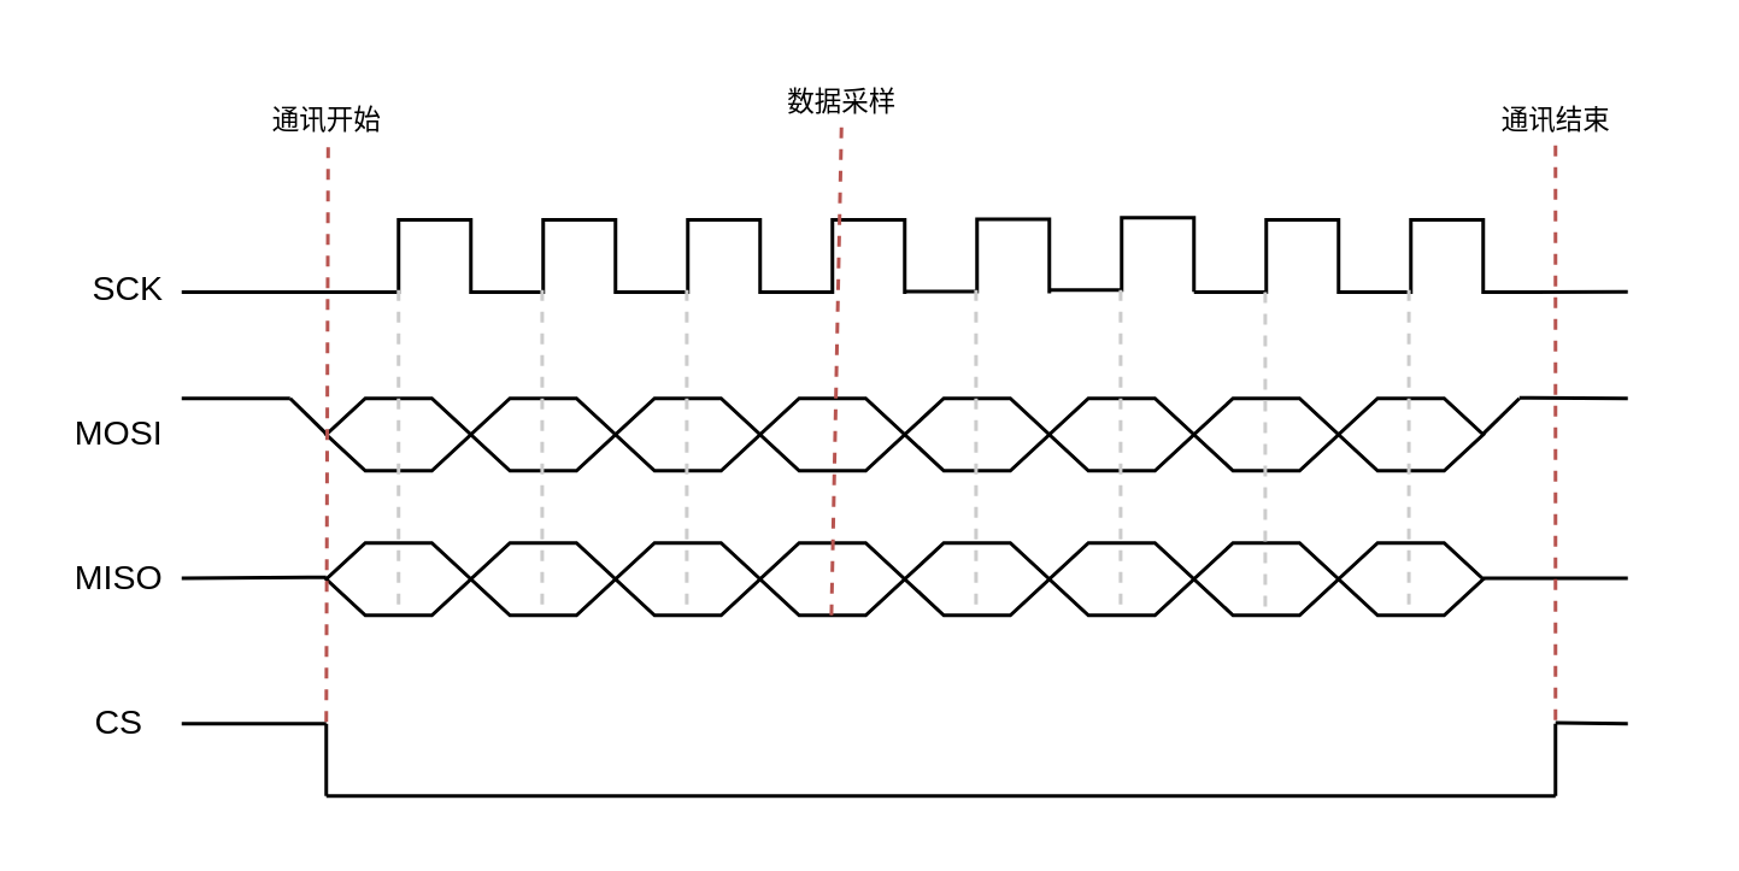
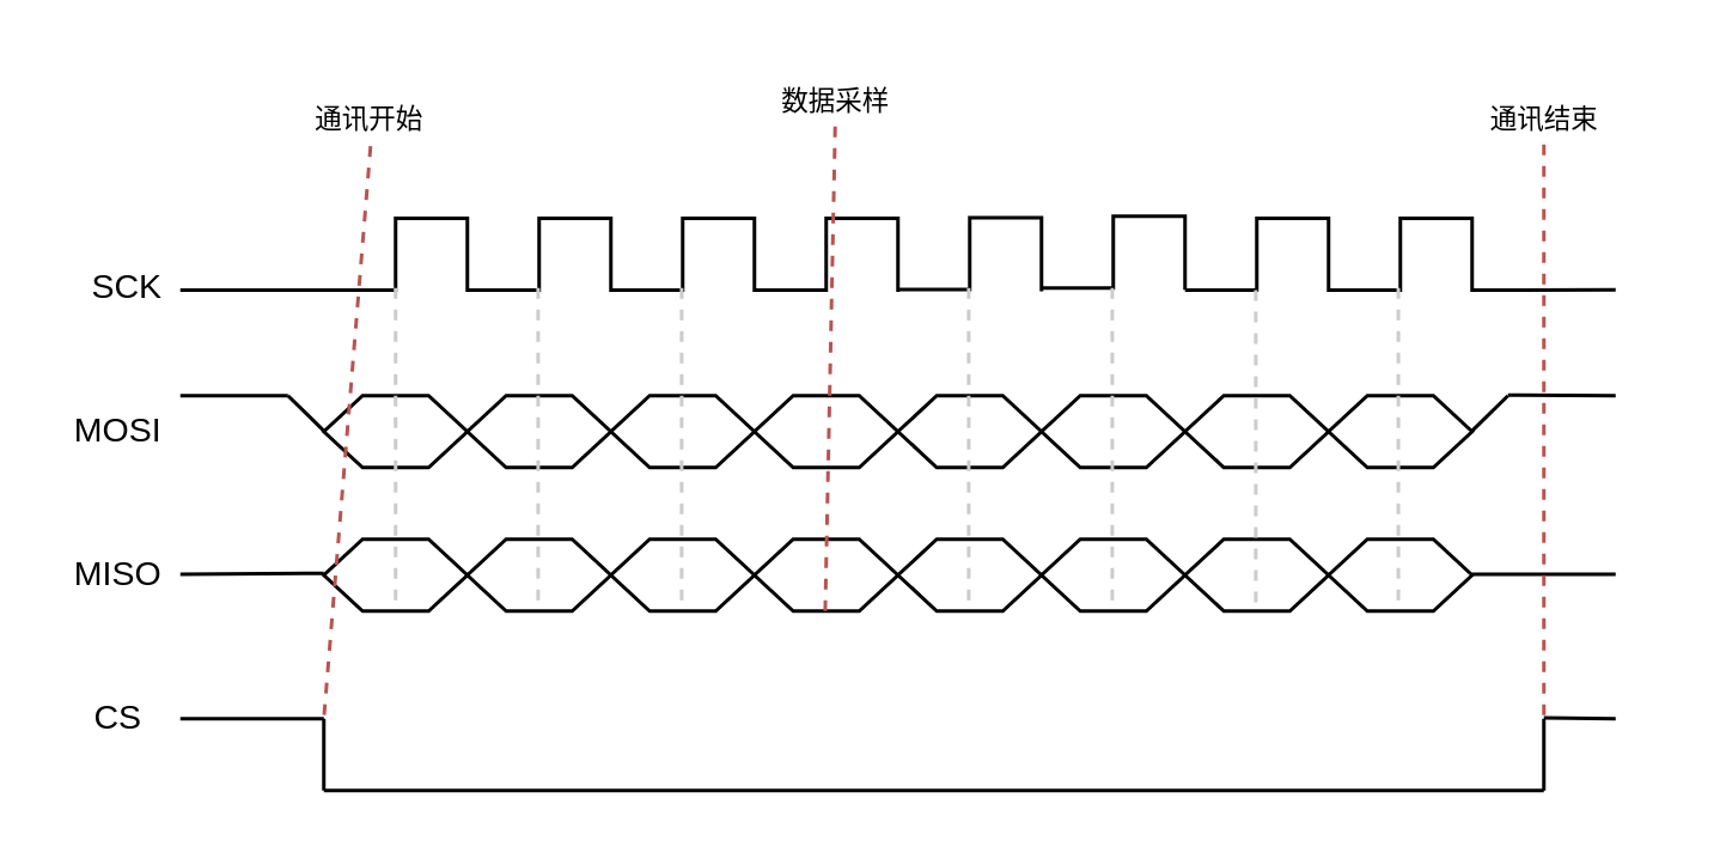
  <mxCell id="0" />
  <mxCell id="1" parent="0" />
  <mxCell id="2" value="" style="rounded=0;whiteSpace=wrap;html=1;movable=1;resizable=1;rotatable=1;deletable=1;editable=1;locked=0;connectable=1;strokeColor=none;" parent="1" vertex="1"><mxGeometry x="20" y="20" width="920" height="440" as="geometry" /></mxCell>
  <mxCell id="3" value="" style="verticalLabelPosition=bottom;verticalAlign=top;html=1;shape=hexagon;perimeter=hexagonPerimeter2;arcSize=6;size=0.27;fillColor=none;strokeWidth=2;" parent="1" vertex="1"><mxGeometry x="180" y="220" width="80" height="40" as="geometry" /></mxCell>
  <mxCell id="4" value="" style="shape=partialRectangle;whiteSpace=wrap;html=1;bottom=1;right=1;left=1;top=0;fillColor=none;routingCenterX=-0.5;direction=west;strokeWidth=2;" parent="1" vertex="1"><mxGeometry x="220" y="121.15" width="40" height="40" as="geometry" /></mxCell>
  <mxCell id="5" value="" style="shape=partialRectangle;whiteSpace=wrap;html=1;bottom=1;right=1;left=1;top=0;fillColor=none;routingCenterX=-0.5;direction=west;strokeWidth=2;" parent="1" vertex="1"><mxGeometry x="300" y="121.15" width="40" height="40" as="geometry" /></mxCell>
  <mxCell id="6" value="" style="shape=partialRectangle;whiteSpace=wrap;html=1;bottom=1;right=1;left=1;top=0;fillColor=none;routingCenterX=-0.5;direction=west;strokeWidth=2;" parent="1" vertex="1"><mxGeometry x="380" y="121.15" width="40" height="40" as="geometry" /></mxCell>
  <mxCell id="7" value="" style="shape=partialRectangle;whiteSpace=wrap;html=1;bottom=1;right=1;left=1;top=0;fillColor=none;routingCenterX=-0.5;direction=west;strokeWidth=2;" parent="1" vertex="1"><mxGeometry x="460" y="121.15" width="40" height="40" as="geometry" /></mxCell>
  <mxCell id="8" value="" style="endArrow=none;html=1;rounded=0;strokeWidth=2;exitX=0;exitY=0;exitDx=0;exitDy=0;entryX=1;entryY=0;entryDx=0;entryDy=0;" parent="1" source="4" target="5" edge="1"><mxGeometry width="50" height="50" relative="1" as="geometry"><mxPoint x="420" y="261.15" as="sourcePoint" /><mxPoint x="470" y="211.15" as="targetPoint" /></mxGeometry></mxCell>
  <mxCell id="9" value="" style="endArrow=none;html=1;rounded=0;strokeWidth=2;exitX=0;exitY=0;exitDx=0;exitDy=0;" parent="1" source="5" edge="1"><mxGeometry width="50" height="50" relative="1" as="geometry"><mxPoint x="460" y="161.15" as="sourcePoint" /><mxPoint x="380" y="161.15" as="targetPoint" /></mxGeometry></mxCell>
  <mxCell id="10" value="" style="endArrow=none;html=1;rounded=0;strokeWidth=2;exitX=0;exitY=0;exitDx=0;exitDy=0;" parent="1" edge="1"><mxGeometry width="50" height="50" relative="1" as="geometry"><mxPoint x="420" y="161.15" as="sourcePoint" /><mxPoint x="460" y="161.15" as="targetPoint" /></mxGeometry></mxCell>
  <mxCell id="11" value="" style="endArrow=none;html=1;rounded=0;strokeWidth=2;entryX=1;entryY=0;entryDx=0;entryDy=0;" parent="1" edge="1"><mxGeometry width="50" height="50" relative="1" as="geometry"><mxPoint x="100" y="161.15" as="sourcePoint" /><mxPoint x="220" y="161.15" as="targetPoint" /></mxGeometry></mxCell>
  <mxCell id="12" value="" style="verticalLabelPosition=bottom;verticalAlign=top;html=1;shape=hexagon;perimeter=hexagonPerimeter2;arcSize=6;size=0.27;fillColor=none;strokeWidth=2;" parent="1" vertex="1"><mxGeometry x="260" y="220" width="80" height="40" as="geometry" /></mxCell>
  <mxCell id="13" value="" style="verticalLabelPosition=bottom;verticalAlign=top;html=1;shape=hexagon;perimeter=hexagonPerimeter2;arcSize=6;size=0.27;fillColor=none;strokeWidth=2;" parent="1" vertex="1"><mxGeometry x="340" y="220" width="80" height="40" as="geometry" /></mxCell>
  <mxCell id="14" value="" style="verticalLabelPosition=bottom;verticalAlign=top;html=1;shape=hexagon;perimeter=hexagonPerimeter2;arcSize=6;size=0.27;fillColor=none;strokeWidth=2;" parent="1" vertex="1"><mxGeometry x="420" y="220" width="80" height="40" as="geometry" /></mxCell>
  <mxCell id="15" value="" style="verticalLabelPosition=bottom;verticalAlign=top;html=1;shape=hexagon;perimeter=hexagonPerimeter2;arcSize=6;size=0.27;fillColor=none;strokeWidth=2;" parent="1" vertex="1"><mxGeometry x="500" y="220" width="80" height="40" as="geometry" /></mxCell>
  <mxCell id="16" value="" style="verticalLabelPosition=bottom;verticalAlign=top;html=1;shape=hexagon;perimeter=hexagonPerimeter2;arcSize=6;size=0.27;fillColor=none;strokeWidth=2;" parent="1" vertex="1"><mxGeometry x="580" y="220" width="80" height="40" as="geometry" /></mxCell>
  <mxCell id="17" value="" style="shape=partialRectangle;whiteSpace=wrap;html=1;bottom=1;right=1;left=1;top=0;fillColor=none;routingCenterX=-0.5;direction=west;strokeWidth=2;" parent="1" vertex="1"><mxGeometry x="540" y="120.77" width="40" height="40" as="geometry" /></mxCell>
  <mxCell id="18" value="" style="endArrow=none;html=1;rounded=0;strokeWidth=2;exitX=0;exitY=0;exitDx=0;exitDy=0;" parent="1" edge="1"><mxGeometry width="50" height="50" relative="1" as="geometry"><mxPoint x="500" y="160.77" as="sourcePoint" /><mxPoint x="540" y="160.77" as="targetPoint" /></mxGeometry></mxCell>
  <mxCell id="19" value="" style="shape=partialRectangle;whiteSpace=wrap;html=1;bottom=1;right=1;left=1;top=0;fillColor=none;routingCenterX=-0.5;direction=west;strokeWidth=2;" parent="1" vertex="1"><mxGeometry x="620" y="120" width="40" height="40" as="geometry" /></mxCell>
  <mxCell id="20" value="" style="endArrow=none;html=1;rounded=0;strokeWidth=2;exitX=0;exitY=0;exitDx=0;exitDy=0;" parent="1" edge="1"><mxGeometry width="50" height="50" relative="1" as="geometry"><mxPoint x="580" y="160" as="sourcePoint" /><mxPoint x="620" y="160" as="targetPoint" /></mxGeometry></mxCell>
  <mxCell id="21" value="" style="shape=partialRectangle;whiteSpace=wrap;html=1;bottom=1;right=1;left=1;top=0;fillColor=none;routingCenterX=-0.5;direction=west;strokeWidth=2;" parent="1" vertex="1"><mxGeometry x="700" y="121.15" width="40" height="40" as="geometry" /></mxCell>
  <mxCell id="22" value="" style="endArrow=none;html=1;rounded=0;strokeWidth=2;exitX=0;exitY=0;exitDx=0;exitDy=0;" parent="1" edge="1"><mxGeometry width="50" height="50" relative="1" as="geometry"><mxPoint x="660" y="161.15" as="sourcePoint" /><mxPoint x="700" y="161.15" as="targetPoint" /></mxGeometry></mxCell>
  <mxCell id="23" value="" style="shape=partialRectangle;whiteSpace=wrap;html=1;bottom=1;right=1;left=1;top=0;fillColor=none;routingCenterX=-0.5;direction=west;strokeWidth=2;" parent="1" vertex="1"><mxGeometry x="780" y="121.15" width="40" height="40" as="geometry" /></mxCell>
  <mxCell id="24" value="" style="endArrow=none;html=1;rounded=0;strokeWidth=2;exitX=0;exitY=0;exitDx=0;exitDy=0;" parent="1" edge="1"><mxGeometry width="50" height="50" relative="1" as="geometry"><mxPoint x="740" y="161.15" as="sourcePoint" /><mxPoint x="780" y="161.15" as="targetPoint" /></mxGeometry></mxCell>
  <mxCell id="25" value="" style="endArrow=none;html=1;rounded=0;strokeWidth=2;exitX=0;exitY=0;exitDx=0;exitDy=0;" parent="1" edge="1"><mxGeometry width="50" height="50" relative="1" as="geometry"><mxPoint x="820" y="239.55" as="sourcePoint" /><mxPoint x="840" y="220" as="targetPoint" /></mxGeometry></mxCell>
  <mxCell id="26" value="" style="verticalLabelPosition=bottom;verticalAlign=top;html=1;shape=hexagon;perimeter=hexagonPerimeter2;arcSize=6;size=0.27;fillColor=none;strokeWidth=2;" parent="1" vertex="1"><mxGeometry x="660" y="220" width="80" height="40" as="geometry" /></mxCell>
  <mxCell id="27" value="" style="verticalLabelPosition=bottom;verticalAlign=top;html=1;shape=hexagon;perimeter=hexagonPerimeter2;arcSize=6;size=0.27;fillColor=none;strokeWidth=2;" parent="1" vertex="1"><mxGeometry x="740" y="220" width="80" height="40" as="geometry" /></mxCell>
  <mxCell id="28" value="" style="endArrow=none;html=1;rounded=0;strokeWidth=2;entryX=1;entryY=0;entryDx=0;entryDy=0;" parent="1" edge="1"><mxGeometry width="50" height="50" relative="1" as="geometry"><mxPoint x="160" y="220" as="sourcePoint" /><mxPoint x="180" y="239.55" as="targetPoint" /></mxGeometry></mxCell>
  <mxCell id="29" value="" style="endArrow=none;html=1;rounded=0;strokeWidth=2;" parent="1" edge="1"><mxGeometry width="50" height="50" relative="1" as="geometry"><mxPoint x="100" y="400" as="sourcePoint" /><mxPoint x="180" y="400" as="targetPoint" /></mxGeometry></mxCell>
  <mxCell id="30" value="" style="endArrow=none;html=1;rounded=0;strokeWidth=2;" parent="1" edge="1"><mxGeometry width="50" height="50" relative="1" as="geometry"><mxPoint x="180" y="400" as="sourcePoint" /><mxPoint x="180" y="440" as="targetPoint" /></mxGeometry></mxCell>
  <mxCell id="31" value="" style="endArrow=none;html=1;rounded=0;strokeWidth=2;" parent="1" edge="1"><mxGeometry width="50" height="50" relative="1" as="geometry"><mxPoint x="180" y="440" as="sourcePoint" /><mxPoint x="860" y="440" as="targetPoint" /></mxGeometry></mxCell>
  <mxCell id="32" value="" style="endArrow=none;html=1;rounded=0;strokeWidth=2;" parent="1" edge="1"><mxGeometry width="50" height="50" relative="1" as="geometry"><mxPoint x="860" y="400" as="sourcePoint" /><mxPoint x="860" y="440" as="targetPoint" /></mxGeometry></mxCell>
  <mxCell id="33" value="" style="endArrow=none;html=1;rounded=0;strokeWidth=2;" parent="1" edge="1"><mxGeometry width="50" height="50" relative="1" as="geometry"><mxPoint x="860" y="399.57" as="sourcePoint" /><mxPoint x="900" y="400" as="targetPoint" /></mxGeometry></mxCell>
  <mxCell id="34" value="" style="verticalLabelPosition=bottom;verticalAlign=top;html=1;shape=hexagon;perimeter=hexagonPerimeter2;arcSize=6;size=0.27;fillColor=none;strokeWidth=2;" parent="1" vertex="1"><mxGeometry x="180" y="300" width="80" height="40" as="geometry" /></mxCell>
  <mxCell id="35" value="" style="verticalLabelPosition=bottom;verticalAlign=top;html=1;shape=hexagon;perimeter=hexagonPerimeter2;arcSize=6;size=0.27;fillColor=none;strokeWidth=2;" parent="1" vertex="1"><mxGeometry x="260" y="300" width="80" height="40" as="geometry" /></mxCell>
  <mxCell id="36" value="" style="verticalLabelPosition=bottom;verticalAlign=top;html=1;shape=hexagon;perimeter=hexagonPerimeter2;arcSize=6;size=0.27;fillColor=none;strokeWidth=2;" parent="1" vertex="1"><mxGeometry x="340" y="300" width="80" height="40" as="geometry" /></mxCell>
  <mxCell id="37" value="" style="verticalLabelPosition=bottom;verticalAlign=top;html=1;shape=hexagon;perimeter=hexagonPerimeter2;arcSize=6;size=0.27;fillColor=none;strokeWidth=2;" parent="1" vertex="1"><mxGeometry x="420" y="300" width="80" height="40" as="geometry" /></mxCell>
  <mxCell id="38" value="" style="verticalLabelPosition=bottom;verticalAlign=top;html=1;shape=hexagon;perimeter=hexagonPerimeter2;arcSize=6;size=0.27;fillColor=none;strokeWidth=2;" parent="1" vertex="1"><mxGeometry x="500" y="300" width="80" height="40" as="geometry" /></mxCell>
  <mxCell id="39" value="" style="verticalLabelPosition=bottom;verticalAlign=top;html=1;shape=hexagon;perimeter=hexagonPerimeter2;arcSize=6;size=0.27;fillColor=none;strokeWidth=2;" parent="1" vertex="1"><mxGeometry x="580" y="300" width="80" height="40" as="geometry" /></mxCell>
  <mxCell id="40" value="" style="verticalLabelPosition=bottom;verticalAlign=top;html=1;shape=hexagon;perimeter=hexagonPerimeter2;arcSize=6;size=0.27;fillColor=none;strokeWidth=2;" parent="1" vertex="1"><mxGeometry x="660" y="300" width="80" height="40" as="geometry" /></mxCell>
  <mxCell id="41" value="" style="verticalLabelPosition=bottom;verticalAlign=top;html=1;shape=hexagon;perimeter=hexagonPerimeter2;arcSize=6;size=0.27;fillColor=none;strokeWidth=2;" parent="1" vertex="1"><mxGeometry x="740" y="300" width="80" height="40" as="geometry" /></mxCell>
  <mxCell id="42" value="" style="endArrow=none;dashed=1;html=1;strokeWidth=2;rounded=0;strokeColor=#b85450;fillColor=#f8cecc;" parent="1" edge="1"><mxGeometry width="50" height="50" relative="1" as="geometry"><mxPoint x="180" y="400" as="sourcePoint" /><mxPoint x="180" y="400" as="targetPoint" /></mxGeometry></mxCell>
- <mxCell id="43" value="&lt;font style=&quot;font-size: 15px;&quot;&gt;通讯开始&lt;/font&gt;" style="text;html=1;align=center;verticalAlign=middle;resizable=0;points=[];autosize=1;" parent="1" vertex="1"><mxGeometry x="140" y="50" width="80" height="30" as="geometry" /></mxCell>
+ <mxCell id="43" value="&lt;font style=&quot;font-size: 15px;&quot;&gt;通讯开始&lt;/font&gt;" style="text;html=1;align=center;verticalAlign=middle;resizable=0;points=[];autosize=1;" parent="1" vertex="1"><mxGeometry x="165" y="50" width="80" height="30" as="geometry" /></mxCell>
  <mxCell id="44" value="" style="endArrow=none;dashed=1;html=1;strokeWidth=2;rounded=0;strokeColor=#b85450;fillColor=#f8cecc;exitX=0.513;exitY=1.033;exitDx=0;exitDy=0;exitPerimeter=0;" parent="1" edge="1" source="43"><mxGeometry width="50" height="50" relative="1" as="geometry"><mxPoint x="180" y="100" as="sourcePoint" /><mxPoint x="180" y="400" as="targetPoint" /></mxGeometry></mxCell>
  <mxCell id="45" value="" style="endArrow=none;dashed=1;html=1;strokeWidth=2;rounded=0;strokeColor=#CCCCCC;fillColor=#f5f5f5;entryX=0.5;entryY=1;entryDx=0;entryDy=0;" parent="1" target="34" edge="1"><mxGeometry width="50" height="50" relative="1" as="geometry"><mxPoint x="220" y="160" as="sourcePoint" /><mxPoint x="220" y="460" as="targetPoint" /></mxGeometry></mxCell>
  <mxCell id="46" value="" style="endArrow=none;dashed=1;html=1;strokeWidth=2;rounded=0;strokeColor=#CCCCCC;fillColor=#f5f5f5;entryX=0.5;entryY=1;entryDx=0;entryDy=0;" parent="1" edge="1"><mxGeometry width="50" height="50" relative="1" as="geometry"><mxPoint x="299.44" y="160" as="sourcePoint" /><mxPoint x="299.44" y="340" as="targetPoint" /></mxGeometry></mxCell>
  <mxCell id="47" value="" style="endArrow=none;dashed=1;html=1;strokeWidth=2;rounded=0;strokeColor=#CCCCCC;fillColor=#f5f5f5;entryX=0.5;entryY=1;entryDx=0;entryDy=0;" parent="1" edge="1"><mxGeometry width="50" height="50" relative="1" as="geometry"><mxPoint x="379.44" y="160" as="sourcePoint" /><mxPoint x="379.44" y="340" as="targetPoint" /></mxGeometry></mxCell>
  <mxCell id="48" value="" style="endArrow=none;dashed=1;html=1;strokeWidth=2;rounded=0;strokeColor=#b85450;fillColor=#f8cecc;entryX=0.5;entryY=1;entryDx=0;entryDy=0;exitX=0.5;exitY=1.002;exitDx=0;exitDy=0;exitPerimeter=0;" parent="1" edge="1" source="53"><mxGeometry width="50" height="50" relative="1" as="geometry"><mxPoint x="460" y="120" as="sourcePoint" /><mxPoint x="459.44" y="340" as="targetPoint" /></mxGeometry></mxCell>
  <mxCell id="49" value="" style="endArrow=none;dashed=1;html=1;strokeWidth=2;rounded=0;strokeColor=#CCCCCC;fillColor=#f5f5f5;entryX=0.5;entryY=1;entryDx=0;entryDy=0;" parent="1" edge="1"><mxGeometry width="50" height="50" relative="1" as="geometry"><mxPoint x="539.44" y="160" as="sourcePoint" /><mxPoint x="539.44" y="340" as="targetPoint" /></mxGeometry></mxCell>
  <mxCell id="50" value="" style="endArrow=none;dashed=1;html=1;strokeWidth=2;rounded=0;strokeColor=#CCCCCC;fillColor=#f5f5f5;entryX=0.5;entryY=1;entryDx=0;entryDy=0;" parent="1" edge="1"><mxGeometry width="50" height="50" relative="1" as="geometry"><mxPoint x="619.44" y="160" as="sourcePoint" /><mxPoint x="619.44" y="340" as="targetPoint" /></mxGeometry></mxCell>
  <mxCell id="51" value="" style="endArrow=none;dashed=1;html=1;strokeWidth=2;rounded=0;strokeColor=#CCCCCC;fillColor=#f5f5f5;entryX=0.5;entryY=1;entryDx=0;entryDy=0;" parent="1" edge="1"><mxGeometry width="50" height="50" relative="1" as="geometry"><mxPoint x="699.44" y="161.15" as="sourcePoint" /><mxPoint x="699.44" y="341.15" as="targetPoint" /></mxGeometry></mxCell>
  <mxCell id="52" value="" style="endArrow=none;dashed=1;html=1;strokeWidth=2;rounded=0;strokeColor=#CCCCCC;fillColor=#f5f5f5;entryX=0.5;entryY=1;entryDx=0;entryDy=0;" parent="1" edge="1"><mxGeometry width="50" height="50" relative="1" as="geometry"><mxPoint x="778.89" y="160" as="sourcePoint" /><mxPoint x="778.89" y="340" as="targetPoint" /></mxGeometry></mxCell>
  <mxCell id="53" value="&lt;font style=&quot;font-size: 15px;&quot;&gt;数据采样&lt;/font&gt;" style="text;html=1;align=center;verticalAlign=middle;resizable=0;points=[];autosize=1;" parent="1" vertex="1"><mxGeometry x="425" y="40" width="80" height="30" as="geometry" /></mxCell>
  <mxCell id="54" value="&lt;font style=&quot;font-size: 19px;&quot;&gt;SCK&lt;/font&gt;" style="text;html=1;align=center;verticalAlign=middle;resizable=0;points=[];autosize=1;" parent="1" vertex="1"><mxGeometry x="40" y="140" width="60" height="40" as="geometry" /></mxCell>
  <mxCell id="55" value="&lt;font style=&quot;font-size: 19px;&quot;&gt;MISO&lt;/font&gt;" style="text;html=1;align=center;verticalAlign=middle;resizable=0;points=[];autosize=1;" parent="1" vertex="1"><mxGeometry x="30" y="300" width="70" height="40" as="geometry" /></mxCell>
  <mxCell id="56" value="&lt;font style=&quot;font-size: 19px;&quot;&gt;MOSI&lt;/font&gt;" style="text;html=1;align=center;verticalAlign=middle;resizable=0;points=[];autosize=1;" parent="1" vertex="1"><mxGeometry x="30" y="220" width="70" height="40" as="geometry" /></mxCell>
  <mxCell id="57" value="" style="endArrow=none;html=1;rounded=0;strokeWidth=2;exitX=0;exitY=0;exitDx=0;exitDy=0;entryX=1;entryY=0;entryDx=0;entryDy=0;" parent="1" edge="1"><mxGeometry width="50" height="50" relative="1" as="geometry"><mxPoint x="820" y="319.55" as="sourcePoint" /><mxPoint x="900" y="319.55" as="targetPoint" /></mxGeometry></mxCell>
  <mxCell id="58" value="" style="endArrow=none;html=1;rounded=0;strokeWidth=2;entryX=1;entryY=0;entryDx=0;entryDy=0;" parent="1" edge="1"><mxGeometry width="50" height="50" relative="1" as="geometry"><mxPoint x="100" y="220" as="sourcePoint" /><mxPoint x="160" y="220" as="targetPoint" /></mxGeometry></mxCell>
  <mxCell id="59" value="" style="endArrow=none;html=1;rounded=0;strokeWidth=2;" parent="1" edge="1"><mxGeometry width="50" height="50" relative="1" as="geometry"><mxPoint x="100" y="319.44" as="sourcePoint" /><mxPoint x="180" y="319" as="targetPoint" /></mxGeometry></mxCell>
  <mxCell id="60" value="" style="endArrow=none;html=1;rounded=0;strokeWidth=2;exitX=0;exitY=0;exitDx=0;exitDy=0;" parent="1" edge="1"><mxGeometry width="50" height="50" relative="1" as="geometry"><mxPoint x="840" y="219.68" as="sourcePoint" /><mxPoint x="900" y="220" as="targetPoint" /></mxGeometry></mxCell>
  <mxCell id="61" value="&lt;font style=&quot;font-size: 19px;&quot;&gt;CS&lt;/font&gt;" style="text;html=1;align=center;verticalAlign=middle;resizable=0;points=[];autosize=1;" parent="1" vertex="1"><mxGeometry x="40" y="380" width="50" height="40" as="geometry" /></mxCell>
  <mxCell id="62" value="" style="endArrow=none;html=1;rounded=0;strokeWidth=2;exitX=0;exitY=0;exitDx=0;exitDy=0;" parent="1" edge="1"><mxGeometry width="50" height="50" relative="1" as="geometry"><mxPoint x="820" y="161.15" as="sourcePoint" /><mxPoint x="900" y="161" as="targetPoint" /></mxGeometry></mxCell>
  <mxCell id="63" value="" style="endArrow=none;dashed=1;html=1;strokeWidth=2;rounded=0;strokeColor=#b85450;fillColor=#f8cecc;" parent="1" edge="1"><mxGeometry width="50" height="50" relative="1" as="geometry"><mxPoint x="860" y="80" as="sourcePoint" /><mxPoint x="860" y="400" as="targetPoint" /></mxGeometry></mxCell>
  <mxCell id="64" value="&lt;font style=&quot;font-size: 15px;&quot;&gt;通讯结束&lt;/font&gt;" style="text;html=1;align=center;verticalAlign=middle;resizable=0;points=[];autosize=1;" parent="1" vertex="1"><mxGeometry x="820" y="50" width="80" height="30" as="geometry" /></mxCell>
